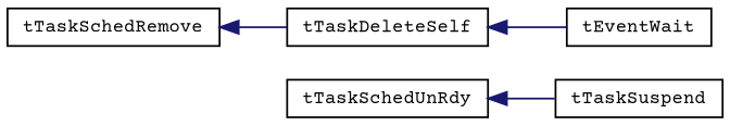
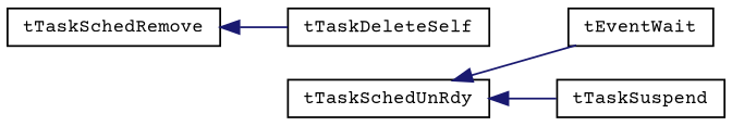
  digraph {
    fontname="Courier Prime"
    rankdir=LR
    node [color=black fillcolor=white fontname="Courier Prime" fontsize=10 shape=record style=filled]
    edge [color=midnightblue dir=back fontname="Courier Prime" fontsize=10 labelfontname=Helvetica labelfontsize=10 style=solid]
    n1 [height=0.2 label=tTaskSchedUnRdy width=0.4]
    n2 [height=0.2 label=tEventWait width=0.4]
    n3 [height=0.2 label=tTaskSuspend width=0.4]
    n4 [height=0.2 label=tTaskSchedRemove width=0.4]
    n5 [height=0.2 label=tTaskDeleteSelf width=0.4]
-   n5 -> n2
+   n1 -> n2
    n1 -> n3
    n4 -> n5
  }
